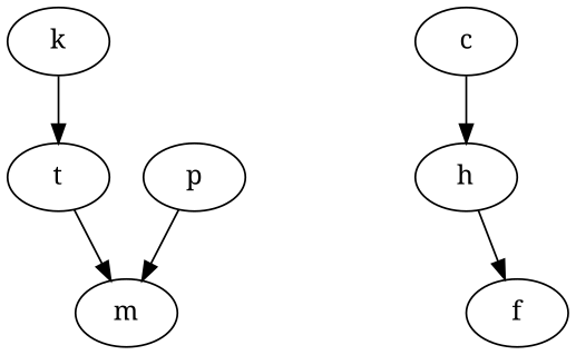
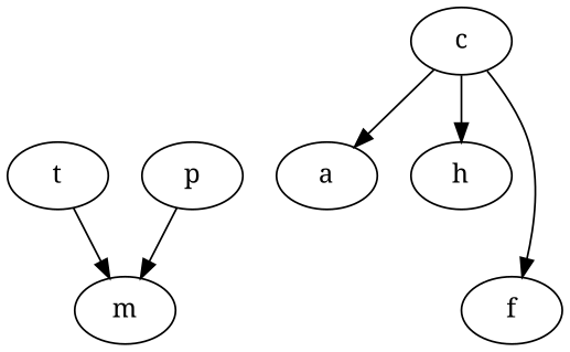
  strict digraph {
    fontname="Noto Serif"
    rankdir=TB
    node [fontname="Noto Serif"]
    edge [fontname="Noto Serif"]
-   n1 [label=k]
    n2 [label=t]
    n3 [label=c]
+   n4 [label=a]
    n5 [label=h]
    n6 [label=m]
    n7 [label=f]
    n8 [label=p]
-   n1 -> n2
    n2 -> n6
+   n3 -> n4
    n3 -> n5
-   n5 -> n7
+   n3 -> n7
    n8 -> n6
  }
